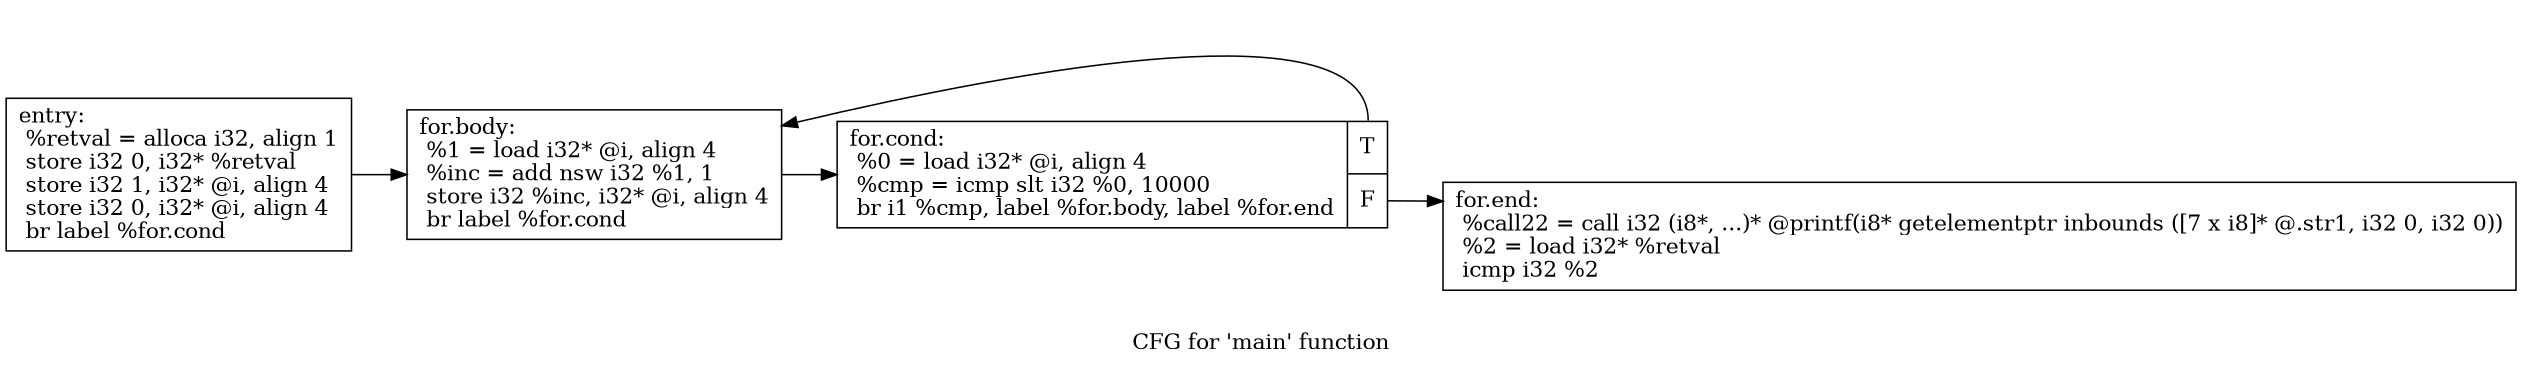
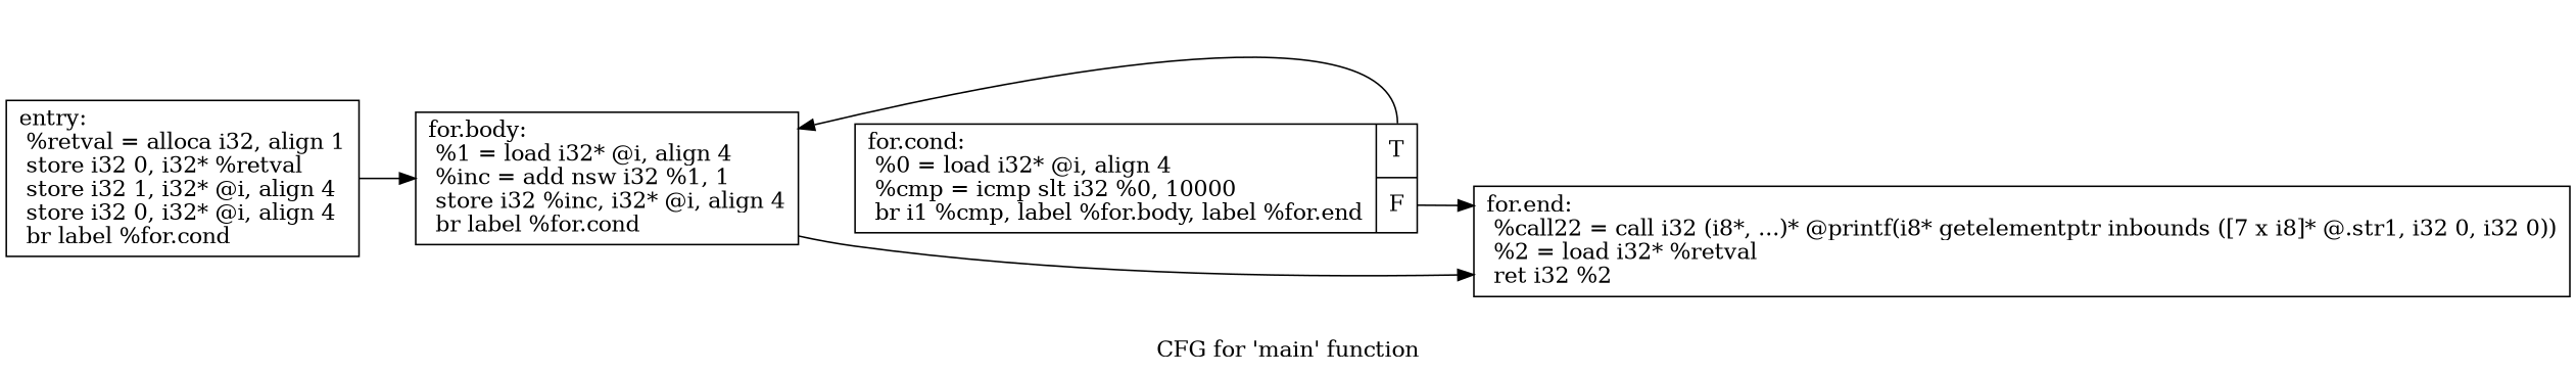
  digraph {
    label="CFG for 'main' function"
    rankdir=LR
    node [shape=record]
    n1 [label="{entry:\l  %retval = alloca i32, align 1\l  store i32 0, i32* %retval\l  store i32 1, i32* @i, align 4\l  store i32 0, i32* @i, align 4\l  br label %for.cond\l}"]
    n2 [label="{for.body:                                         \l  %1 = load i32* @i, align 4\l  %inc = add nsw i32 %1, 1\l  store i32 %inc, i32* @i, align 4\l  br label %for.cond\l}"]
    n3 [label="{for.cond:                                         \l  %0 = load i32* @i, align 4\l  %cmp = icmp slt i32 %0, 10000\l  br i1 %cmp, label %for.body, label %for.end\l|{<s0>T|<s1>F}}"]
-   n4 [label="{for.end:                                          \l  %call22 = call i32 (i8*, ...)* @printf(i8* getelementptr inbounds ([7 x i8]* @.str1, i32 0, i32 0))\l  %2 = load i32* %retval\l  icmp i32 %2\l}"]
+   n4 [label="{for.end:                                          \l  %call22 = call i32 (i8*, ...)* @printf(i8* getelementptr inbounds ([7 x i8]* @.str1, i32 0, i32 0))\l  %2 = load i32* %retval\l  ret i32 %2\l}"]
    n1 -> n2
-   n2 -> n3
+   n2 -> n4
    n3 -> n2 [tailport=s0]
    n3 -> n4 [tailport=s1]
  }
